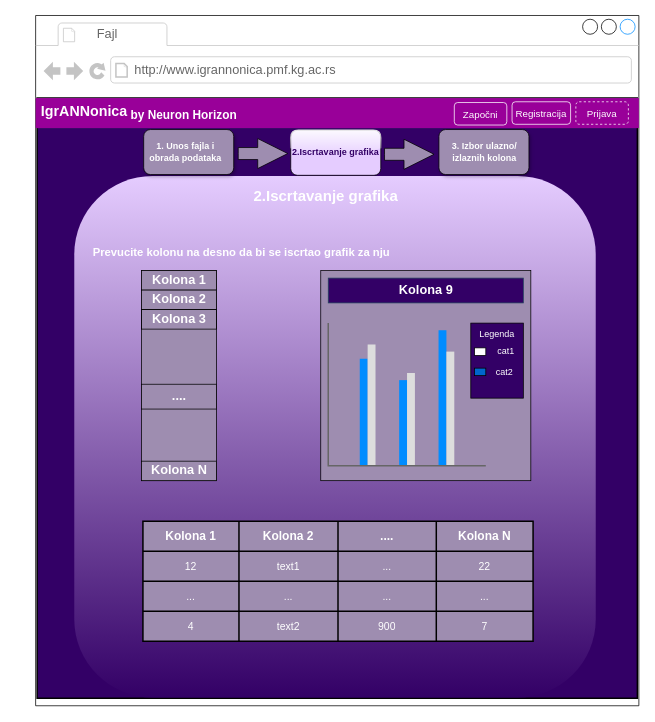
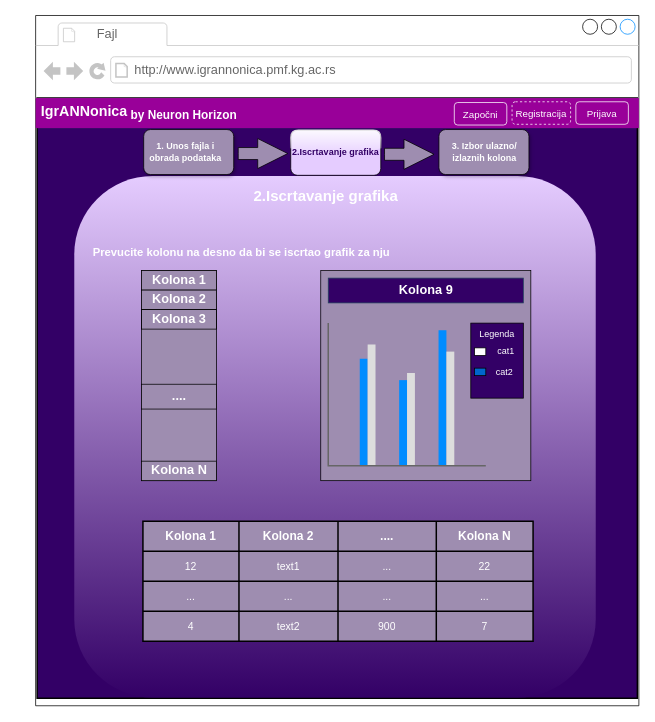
  <mxCell id="0" />
  <mxCell id="1" parent="0" />
  <mxCell id="2" value="v" style="strokeWidth=1;shadow=0;dashed=0;align=center;html=1;shape=mxgraph.mockup.containers.browserWindow;rSize=0;strokeColor2=#008cff;strokeColor3=#c4c4c4;mainText=,;recursiveResize=0;gradientColor=none;fillColor=#FFFFFF;fontStyle=1" parent="1" vertex="1"><mxGeometry x="47" y="20" width="804" height="920" as="geometry" /></mxCell>
  <mxCell id="3" value="" style="whiteSpace=wrap;html=1;aspect=fixed;rounded=0;fontSize=16;fontColor=#FFFFFF;strokeColor=#000000;strokeWidth=2;fillColor=#330066;gradientColor=none;" parent="2" vertex="1"><mxGeometry x="2" y="110" width="800" height="800" as="geometry" /></mxCell>
  <mxCell id="4" value="Fajl" style="strokeWidth=1;shadow=0;dashed=0;align=center;html=1;shape=mxgraph.mockup.containers.anchor;fontSize=17;fontColor=#666666;align=left;" parent="2" vertex="1"><mxGeometry x="80" y="12" width="110" height="26" as="geometry" /></mxCell>
  <mxCell id="5" value="http://www.igrannonica.pmf.kg.ac.rs" style="strokeWidth=1;shadow=0;dashed=0;align=center;html=1;shape=mxgraph.mockup.containers.anchor;rSize=0;fontSize=17;fontColor=#666666;align=left;" parent="2" vertex="1"><mxGeometry x="130" y="60" width="250" height="26" as="geometry" /></mxCell>
  <mxCell id="6" value="" style="whiteSpace=wrap;html=1;aspect=fixed;rounded=1;fillColor=#E5CCFF;gradientColor=#330066;strokeColor=none;glass=0;" parent="2" vertex="1"><mxGeometry x="51.5" y="214" width="695" height="695" as="geometry" /></mxCell>
  <mxCell id="7" value="" style="rounded=1;whiteSpace=wrap;html=1;fillColor=#9E8DB0;shadow=1;glass=0;" parent="2" vertex="1"><mxGeometry x="144" y="152" width="120" height="60" as="geometry" /></mxCell>
  <mxCell id="8" value="" style="rounded=1;whiteSpace=wrap;html=1;fillColor=#9E8DB0;shadow=1;" parent="2" vertex="1"><mxGeometry x="537.5" y="152" width="120" height="60" as="geometry" /></mxCell>
  <mxCell id="9" value="&lt;b&gt;&lt;font color=&quot;#ffffff&quot;&gt;1. Unos fajla i obrada podataka&lt;/font&gt;&lt;/b&gt;" style="text;html=1;strokeColor=none;fillColor=none;align=center;verticalAlign=middle;whiteSpace=wrap;rounded=0;" parent="2" vertex="1"><mxGeometry x="150" y="167" width="100" height="30" as="geometry" /></mxCell>
  <mxCell id="10" value="&lt;b&gt;&lt;font color=&quot;#ffffff&quot;&gt;3. Izbor ulazno/ izlaznih kolona&lt;/font&gt;&lt;br&gt;&lt;/b&gt;" style="text;html=1;strokeColor=none;fillColor=none;align=center;verticalAlign=middle;whiteSpace=wrap;rounded=0;" parent="2" vertex="1"><mxGeometry x="531" y="167" width="135" height="30" as="geometry" /></mxCell>
  <mxCell id="11" value="&lt;span style=&quot;font-size: 20px&quot;&gt;&lt;b&gt;2.Iscrtavanje grafika&lt;/b&gt;&lt;/span&gt;" style="text;html=1;align=center;verticalAlign=middle;whiteSpace=wrap;rounded=0;fontColor=#FFFFFF;" parent="2" vertex="1"><mxGeometry x="212" y="225" width="350" height="30" as="geometry" /></mxCell>
  <mxCell id="12" value="&lt;span style=&quot;font-size: 15px&quot;&gt;&lt;b&gt;Prevucite kolonu na desno da bi se iscrtao grafik za nju&lt;/b&gt;&lt;/span&gt;" style="text;html=1;strokeColor=none;fillColor=none;align=center;verticalAlign=middle;whiteSpace=wrap;rounded=0;fontSize=13;fontColor=#FFFFFF;" parent="2" vertex="1"><mxGeometry x="60" y="300" width="429" height="30" as="geometry" /></mxCell>
  <mxCell id="13" value="" style="strokeWidth=1;shadow=0;dashed=0;align=center;html=1;shape=mxgraph.mockup.containers.rrect;rSize=0;strokeColor=#000000;fillColor=#9E8DB0;" parent="2" vertex="1"><mxGeometry x="141" y="340" width="100" height="280" as="geometry" /></mxCell>
  <mxCell id="14" value="&lt;font color=&quot;#ffffff&quot;&gt;Kolona 1&lt;/font&gt;" style="strokeColor=inherit;fillColor=inherit;gradientColor=inherit;strokeWidth=1;shadow=0;dashed=0;align=center;html=1;shape=mxgraph.mockup.containers.rrect;rSize=0;fontSize=17;fontColor=#666666;fontStyle=1;resizeWidth=1;" parent="13" vertex="1"><mxGeometry width="100" height="26" relative="1" as="geometry" /></mxCell>
  <mxCell id="15" value="&lt;font color=&quot;#ffffff&quot;&gt;Kolona 2&lt;/font&gt;" style="strokeColor=inherit;fillColor=inherit;gradientColor=inherit;strokeWidth=1;shadow=0;dashed=0;align=center;html=1;shape=mxgraph.mockup.containers.rrect;rSize=0;fontSize=17;fontColor=#666666;fontStyle=1;resizeWidth=1;" parent="13" vertex="1"><mxGeometry width="100" height="26" relative="1" as="geometry"><mxPoint y="26" as="offset" /></mxGeometry></mxCell>
  <mxCell id="16" value="&lt;font color=&quot;#ffffff&quot;&gt;Kolona 3&lt;/font&gt;" style="strokeWidth=1;shadow=0;dashed=0;align=center;html=1;shape=mxgraph.mockup.containers.rrect;rSize=0;fontSize=17;fontStyle=1;fillColor=none;resizeWidth=1;" parent="13" vertex="1"><mxGeometry width="100" height="26" relative="1" as="geometry"><mxPoint y="52" as="offset" /></mxGeometry></mxCell>
  <mxCell id="17" value="&lt;font color=&quot;#ffffff&quot;&gt;Kolona N&lt;/font&gt;" style="strokeColor=inherit;fillColor=inherit;gradientColor=inherit;strokeWidth=1;shadow=0;dashed=0;align=center;html=1;shape=mxgraph.mockup.containers.rrect;rSize=0;fontSize=17;fontColor=#666666;fontStyle=1;resizeWidth=1;" parent="13" vertex="1"><mxGeometry y="1" width="100" height="26" relative="1" as="geometry"><mxPoint y="-26" as="offset" /></mxGeometry></mxCell>
  <mxCell id="18" value="&lt;font color=&quot;#ffffff&quot;&gt;....&lt;/font&gt;" style="strokeColor=inherit;fillColor=inherit;gradientColor=inherit;strokeWidth=1;shadow=0;dashed=0;align=center;html=1;shape=mxgraph.mockup.containers.rrect;rSize=0;fontSize=17;fontColor=#666666;fontStyle=1;resizeWidth=1;" parent="13" vertex="1"><mxGeometry y="151.455" width="100" height="33.091" as="geometry" /></mxCell>
  <mxCell id="19" value="" style="shape=table;startSize=0;container=1;collapsible=0;childLayout=tableLayout;rounded=1;fontSize=14;fontColor=#FFFFFF;strokeColor=#000000;strokeWidth=2;fillColor=#9E8DB0;gradientColor=none;" parent="2" vertex="1"><mxGeometry x="143" y="674" width="520" height="160" as="geometry" /></mxCell>
  <mxCell id="20" value="" style="shape=tableRow;horizontal=0;startSize=0;swimlaneHead=0;swimlaneBody=0;top=0;left=0;bottom=0;right=0;collapsible=0;dropTarget=0;fillColor=none;points=[[0,0.5],[1,0.5]];portConstraint=eastwest;rounded=1;fontSize=18;fontColor=#FFFFFF;strokeColor=#000000;strokeWidth=3;fontStyle=1" parent="19" vertex="1"><mxGeometry width="520" height="40" as="geometry" /></mxCell>
  <mxCell id="21" value="&lt;font style=&quot;font-size: 16px&quot;&gt;&lt;b&gt;Kolona 1&lt;/b&gt;&lt;/font&gt;" style="shape=partialRectangle;html=1;whiteSpace=wrap;connectable=0;overflow=hidden;fillColor=none;top=0;left=0;bottom=0;right=0;pointerEvents=1;rounded=1;fontSize=14;fontColor=#FFFFFF;strokeColor=#000000;strokeWidth=3;" parent="20" vertex="1"><mxGeometry width="128" height="40" as="geometry"><mxRectangle width="128" height="40" as="alternateBounds" /></mxGeometry></mxCell>
  <mxCell id="22" value="&lt;font style=&quot;font-size: 16px&quot;&gt;&lt;b&gt;Kolona 2&lt;/b&gt;&lt;/font&gt;" style="shape=partialRectangle;html=1;whiteSpace=wrap;connectable=0;overflow=hidden;fillColor=none;top=0;left=0;bottom=0;right=0;pointerEvents=1;rounded=1;fontSize=14;fontColor=#FFFFFF;strokeColor=#000000;strokeWidth=3;" parent="20" vertex="1"><mxGeometry x="128" width="132" height="40" as="geometry"><mxRectangle width="132" height="40" as="alternateBounds" /></mxGeometry></mxCell>
  <mxCell id="23" value="&lt;b&gt;&lt;font style=&quot;font-size: 16px&quot;&gt;....&lt;/font&gt;&lt;/b&gt;" style="shape=partialRectangle;html=1;whiteSpace=wrap;connectable=0;overflow=hidden;fillColor=none;top=0;left=0;bottom=0;right=0;pointerEvents=1;rounded=1;fontSize=14;fontColor=#FFFFFF;strokeColor=#000000;strokeWidth=3;" parent="20" vertex="1"><mxGeometry x="260" width="131" height="40" as="geometry"><mxRectangle width="131" height="40" as="alternateBounds" /></mxGeometry></mxCell>
  <mxCell id="24" value="&lt;font style=&quot;font-size: 16px&quot;&gt;&lt;b&gt;Kolona N&lt;/b&gt;&lt;/font&gt;" style="shape=partialRectangle;html=1;whiteSpace=wrap;connectable=0;overflow=hidden;fillColor=none;top=0;left=0;bottom=0;right=0;pointerEvents=1;rounded=1;fontSize=14;fontColor=#FFFFFF;strokeColor=#000000;strokeWidth=3;" parent="20" vertex="1"><mxGeometry x="391" width="129" height="40" as="geometry"><mxRectangle width="129" height="40" as="alternateBounds" /></mxGeometry></mxCell>
  <mxCell id="25" value="" style="shape=tableRow;horizontal=0;startSize=0;swimlaneHead=0;swimlaneBody=0;top=0;left=0;bottom=0;right=0;collapsible=0;dropTarget=0;fillColor=none;points=[[0,0.5],[1,0.5]];portConstraint=eastwest;rounded=1;fontSize=14;fontColor=#FFFFFF;strokeColor=#000000;strokeWidth=3;" parent="19" vertex="1"><mxGeometry y="40" width="520" height="40" as="geometry" /></mxCell>
  <mxCell id="26" value="12" style="shape=partialRectangle;html=1;whiteSpace=wrap;connectable=0;overflow=hidden;fillColor=none;top=0;left=0;bottom=0;right=0;pointerEvents=1;rounded=1;fontSize=14;fontColor=#FFFFFF;strokeColor=#000000;strokeWidth=3;" parent="25" vertex="1"><mxGeometry width="128" height="40" as="geometry"><mxRectangle width="128" height="40" as="alternateBounds" /></mxGeometry></mxCell>
  <mxCell id="27" value="text1" style="shape=partialRectangle;html=1;whiteSpace=wrap;connectable=0;overflow=hidden;fillColor=none;top=0;left=0;bottom=0;right=0;pointerEvents=1;rounded=1;fontSize=14;fontColor=#FFFFFF;strokeColor=#000000;strokeWidth=3;" parent="25" vertex="1"><mxGeometry x="128" width="132" height="40" as="geometry"><mxRectangle width="132" height="40" as="alternateBounds" /></mxGeometry></mxCell>
  <mxCell id="28" value="..." style="shape=partialRectangle;html=1;whiteSpace=wrap;connectable=0;overflow=hidden;fillColor=none;top=0;left=0;bottom=0;right=0;pointerEvents=1;rounded=1;fontSize=14;fontColor=#FFFFFF;strokeColor=#000000;strokeWidth=3;" parent="25" vertex="1"><mxGeometry x="260" width="131" height="40" as="geometry"><mxRectangle width="131" height="40" as="alternateBounds" /></mxGeometry></mxCell>
  <mxCell id="29" value="22" style="shape=partialRectangle;html=1;whiteSpace=wrap;connectable=0;overflow=hidden;fillColor=none;top=0;left=0;bottom=0;right=0;pointerEvents=1;rounded=1;fontSize=14;fontColor=#FFFFFF;strokeColor=#000000;strokeWidth=3;" parent="25" vertex="1"><mxGeometry x="391" width="129" height="40" as="geometry"><mxRectangle width="129" height="40" as="alternateBounds" /></mxGeometry></mxCell>
  <mxCell id="30" value="" style="shape=tableRow;horizontal=0;startSize=0;swimlaneHead=0;swimlaneBody=0;top=0;left=0;bottom=0;right=0;collapsible=0;dropTarget=0;fillColor=none;points=[[0,0.5],[1,0.5]];portConstraint=eastwest;rounded=1;fontSize=14;fontColor=#FFFFFF;strokeColor=#000000;strokeWidth=3;" parent="19" vertex="1"><mxGeometry y="80" width="520" height="40" as="geometry" /></mxCell>
  <mxCell id="31" value="..." style="shape=partialRectangle;html=1;whiteSpace=wrap;connectable=0;overflow=hidden;fillColor=none;top=0;left=0;bottom=0;right=0;pointerEvents=1;rounded=1;fontSize=14;fontColor=#FFFFFF;strokeColor=#000000;strokeWidth=3;" parent="30" vertex="1"><mxGeometry width="128" height="40" as="geometry"><mxRectangle width="128" height="40" as="alternateBounds" /></mxGeometry></mxCell>
  <mxCell id="32" value="..." style="shape=partialRectangle;html=1;whiteSpace=wrap;connectable=0;overflow=hidden;fillColor=none;top=0;left=0;bottom=0;right=0;pointerEvents=1;rounded=1;fontSize=14;fontColor=#FFFFFF;strokeColor=#000000;strokeWidth=3;" parent="30" vertex="1"><mxGeometry x="128" width="132" height="40" as="geometry"><mxRectangle width="132" height="40" as="alternateBounds" /></mxGeometry></mxCell>
  <mxCell id="33" value="..." style="shape=partialRectangle;html=1;whiteSpace=wrap;connectable=0;overflow=hidden;fillColor=none;top=0;left=0;bottom=0;right=0;pointerEvents=1;rounded=1;fontSize=14;fontColor=#FFFFFF;strokeColor=#000000;strokeWidth=3;" parent="30" vertex="1"><mxGeometry x="260" width="131" height="40" as="geometry"><mxRectangle width="131" height="40" as="alternateBounds" /></mxGeometry></mxCell>
  <mxCell id="34" value="..." style="shape=partialRectangle;html=1;whiteSpace=wrap;connectable=0;overflow=hidden;fillColor=none;top=0;left=0;bottom=0;right=0;pointerEvents=1;rounded=1;fontSize=14;fontColor=#FFFFFF;strokeColor=#000000;strokeWidth=3;" parent="30" vertex="1"><mxGeometry x="391" width="129" height="40" as="geometry"><mxRectangle width="129" height="40" as="alternateBounds" /></mxGeometry></mxCell>
  <mxCell id="35" value="" style="shape=tableRow;horizontal=0;startSize=0;swimlaneHead=0;swimlaneBody=0;top=0;left=0;bottom=0;right=0;collapsible=0;dropTarget=0;fillColor=none;points=[[0,0.5],[1,0.5]];portConstraint=eastwest;rounded=1;fontSize=14;strokeWidth=3;" parent="19" vertex="1"><mxGeometry y="120" width="520" height="40" as="geometry" /></mxCell>
  <mxCell id="36" value="4" style="shape=partialRectangle;html=1;whiteSpace=wrap;connectable=0;overflow=hidden;fillColor=none;top=0;left=0;bottom=0;right=0;pointerEvents=1;rounded=1;fontSize=14;fontColor=#FFFFFF;strokeColor=#000000;strokeWidth=3;" parent="35" vertex="1"><mxGeometry width="128" height="40" as="geometry"><mxRectangle width="128" height="40" as="alternateBounds" /></mxGeometry></mxCell>
  <mxCell id="37" value="text2" style="shape=partialRectangle;html=1;whiteSpace=wrap;connectable=0;overflow=hidden;fillColor=none;top=0;left=0;bottom=0;right=0;pointerEvents=1;rounded=1;fontSize=14;fontColor=#FFFFFF;strokeColor=#000000;strokeWidth=3;" parent="35" vertex="1"><mxGeometry x="128" width="132" height="40" as="geometry"><mxRectangle width="132" height="40" as="alternateBounds" /></mxGeometry></mxCell>
  <mxCell id="38" value="900" style="shape=partialRectangle;html=1;whiteSpace=wrap;connectable=0;overflow=hidden;fillColor=none;top=0;left=0;bottom=0;right=0;pointerEvents=1;rounded=1;fontSize=14;fontColor=#FFFFFF;strokeColor=#000000;strokeWidth=3;" parent="35" vertex="1"><mxGeometry x="260" width="131" height="40" as="geometry"><mxRectangle width="131" height="40" as="alternateBounds" /></mxGeometry></mxCell>
  <mxCell id="39" value="7" style="shape=partialRectangle;html=1;whiteSpace=wrap;connectable=0;overflow=hidden;fillColor=none;top=0;left=0;bottom=0;right=0;pointerEvents=1;rounded=1;fontSize=14;fontColor=#FFFFFF;strokeColor=#000000;strokeWidth=3;" parent="35" vertex="1"><mxGeometry x="391" width="129" height="40" as="geometry"><mxRectangle width="129" height="40" as="alternateBounds" /></mxGeometry></mxCell>
  <mxCell id="40" value="" style="whiteSpace=wrap;html=1;aspect=fixed;fontColor=#FFFFFF;fillColor=#9E8DB0;" vertex="1" parent="2"><mxGeometry x="380" y="340" width="280" height="280" as="geometry" /></mxCell>
  <mxCell id="41" value="&lt;font color=&quot;#ffffff&quot;&gt;Kolona 9&lt;/font&gt;" style="strokeColor=#23445d;fillColor=#330066;strokeWidth=1;shadow=0;dashed=0;align=center;html=1;shape=mxgraph.mockup.containers.rrect;rSize=0;fontSize=17;fontStyle=1;resizeWidth=1;" vertex="1" parent="2"><mxGeometry x="390" y="350" width="260" height="33.09" as="geometry" /></mxCell>
  <mxCell id="42" value="&lt;font size=&quot;1&quot; color=&quot;#330066&quot;&gt;&lt;b style=&quot;font-size: 12px&quot;&gt;2.Iscrtavanje grafika&lt;/b&gt;&lt;/font&gt;" style="rounded=1;whiteSpace=wrap;html=1;fillColor=#E5CCFF;shadow=0;glass=1;gradientColor=none;" vertex="1" parent="2"><mxGeometry x="340" y="153" width="120" height="60" as="geometry" /></mxCell>
  <mxCell id="43" value="" style="verticalLabelPosition=bottom;shadow=0;dashed=0;align=center;html=1;verticalAlign=top;strokeWidth=1;shape=mxgraph.mockup.graphics.columnChart;strokeColor2=none;strokeColor3=#666666;fillColor2=#008cff;fillColor3=#dddddd;fontSize=12;fillColor=none;strokeColor=none;" vertex="1" parent="2"><mxGeometry x="390" y="410" width="210" height="190" as="geometry" /></mxCell>
  <mxCell id="44" value="" style="rounded=0;whiteSpace=wrap;html=1;glass=0;fontSize=12;fontColor=#FFFFFF;fillColor=#330066;gradientColor=none;" vertex="1" parent="2"><mxGeometry x="580" y="410" width="70" height="100" as="geometry" /></mxCell>
  <mxCell id="45" value="Legenda" style="text;html=1;strokeColor=none;fillColor=none;align=center;verticalAlign=middle;whiteSpace=wrap;rounded=0;glass=0;fontSize=12;fontColor=#FFFFFF;" vertex="1" parent="2"><mxGeometry x="585" y="410" width="60" height="30" as="geometry" /></mxCell>
  <mxCell id="46" value="" style="rounded=0;whiteSpace=wrap;html=1;glass=0;fontSize=12;" vertex="1" parent="2"><mxGeometry x="585" y="443" width="15" height="10" as="geometry" /></mxCell>
  <mxCell id="47" value="" style="rounded=0;whiteSpace=wrap;html=1;glass=0;fontSize=12;fontColor=#FFFFFF;fillColor=#0066CC;gradientColor=none;" vertex="1" parent="2"><mxGeometry x="585" y="470" width="15" height="10" as="geometry" /></mxCell>
  <mxCell id="48" value="cat1" style="text;html=1;strokeColor=none;fillColor=none;align=center;verticalAlign=middle;whiteSpace=wrap;rounded=0;glass=0;fontSize=12;fontColor=#FFFFFF;" vertex="1" parent="2"><mxGeometry x="597" y="433" width="60" height="30" as="geometry" /></mxCell>
  <mxCell id="49" value="cat2" style="text;html=1;strokeColor=none;fillColor=none;align=center;verticalAlign=middle;whiteSpace=wrap;rounded=0;glass=0;fontSize=12;fontColor=#FFFFFF;" vertex="1" parent="2"><mxGeometry x="595" y="460" width="60" height="30" as="geometry" /></mxCell>
  <mxCell id="50" value="" style="html=1;shadow=0;dashed=0;align=center;verticalAlign=middle;shape=mxgraph.arrows2.arrow;dy=0.6;dx=40;notch=0;glass=0;fontColor=#330066;fillColor=#9E8DB0;gradientColor=none;" vertex="1" parent="2"><mxGeometry x="270" y="164" width="66" height="40" as="geometry" /></mxCell>
  <mxCell id="51" value="" style="html=1;shadow=0;dashed=0;align=center;verticalAlign=middle;shape=mxgraph.arrows2.arrow;dy=0.6;dx=40;notch=0;glass=0;fontColor=#330066;fillColor=#9E8DB0;gradientColor=none;" vertex="1" parent="2"><mxGeometry x="465" y="165" width="66" height="40" as="geometry" /></mxCell>
  <mxCell id="52" value="" style="rounded=0;whiteSpace=wrap;html=1;labelBackgroundColor=none;fontSize=19;strokeColor=#996185;strokeWidth=0;fillColor=#990099;gradientColor=none;" vertex="1" parent="2"><mxGeometry y="110" width="804" height="40" as="geometry" /></mxCell>
  <mxCell id="53" value="&lt;h4&gt;&lt;b&gt;IgrANNonica&lt;sub&gt;&amp;nbsp;by Neuron Horizon&lt;/sub&gt;&lt;/b&gt;&lt;/h4&gt;" style="text;html=1;strokeColor=none;fillColor=none;align=center;verticalAlign=middle;whiteSpace=wrap;rounded=0;labelBackgroundColor=none;fontSize=19;fontColor=#FFFFFF;" vertex="1" parent="2"><mxGeometry x="-27" y="115" width="330" height="30" as="geometry" /></mxCell>
  <mxCell id="54" value="&lt;span style=&quot;color: rgb(255 , 255 , 255) ; font-size: 13px&quot;&gt;Započni&lt;/span&gt;" style="rounded=1;whiteSpace=wrap;html=1;labelBackgroundColor=none;fontSize=15;strokeColor=#FFFFFF;strokeWidth=1;fillColor=none;gradientColor=none;" vertex="1" parent="2"><mxGeometry x="558" y="116" width="70" height="30" as="geometry" /></mxCell>
- <mxCell id="55" value="&lt;span style=&quot;color: rgb(255 , 255 , 255) ; font-size: 13px&quot;&gt;Registracija&lt;/span&gt;" style="rounded=1;whiteSpace=wrap;html=1;labelBackgroundColor=none;fontSize=15;strokeColor=#FFFFFF;strokeWidth=1;fillColor=none;gradientColor=none;" vertex="1" parent="2"><mxGeometry x="635" y="115" width="78" height="30" as="geometry" /></mxCell>
- <mxCell id="56" value="&lt;font color=&quot;#ffffff&quot;&gt;&lt;span style=&quot;font-size: 13px&quot;&gt;Prijava&lt;/span&gt;&lt;/font&gt;" style="rounded=1;whiteSpace=wrap;html=1;labelBackgroundColor=none;fontSize=15;strokeColor=#FFFFFF;strokeWidth=1;fillColor=none;gradientColor=none;dashed=1;" vertex="1" parent="2"><mxGeometry x="720" y="115" width="70" height="30" as="geometry" /></mxCell>
+ <mxCell id="55" value="&lt;span style=&quot;color: rgb(255 , 255 , 255) ; font-size: 13px&quot;&gt;Registracija&lt;/span&gt;" style="rounded=1;whiteSpace=wrap;html=1;labelBackgroundColor=none;fontSize=15;strokeColor=#FFFFFF;strokeWidth=1;fillColor=none;gradientColor=none;dashed=1;" vertex="1" parent="2"><mxGeometry x="635" y="115" width="78" height="30" as="geometry" /></mxCell>
+ <mxCell id="56" value="&lt;font color=&quot;#ffffff&quot;&gt;&lt;span style=&quot;font-size: 13px&quot;&gt;Prijava&lt;/span&gt;&lt;/font&gt;" style="rounded=1;whiteSpace=wrap;html=1;labelBackgroundColor=none;fontSize=15;strokeColor=#FFFFFF;strokeWidth=1;fillColor=none;gradientColor=none;" vertex="1" parent="2"><mxGeometry x="720" y="115" width="70" height="30" as="geometry" /></mxCell>
